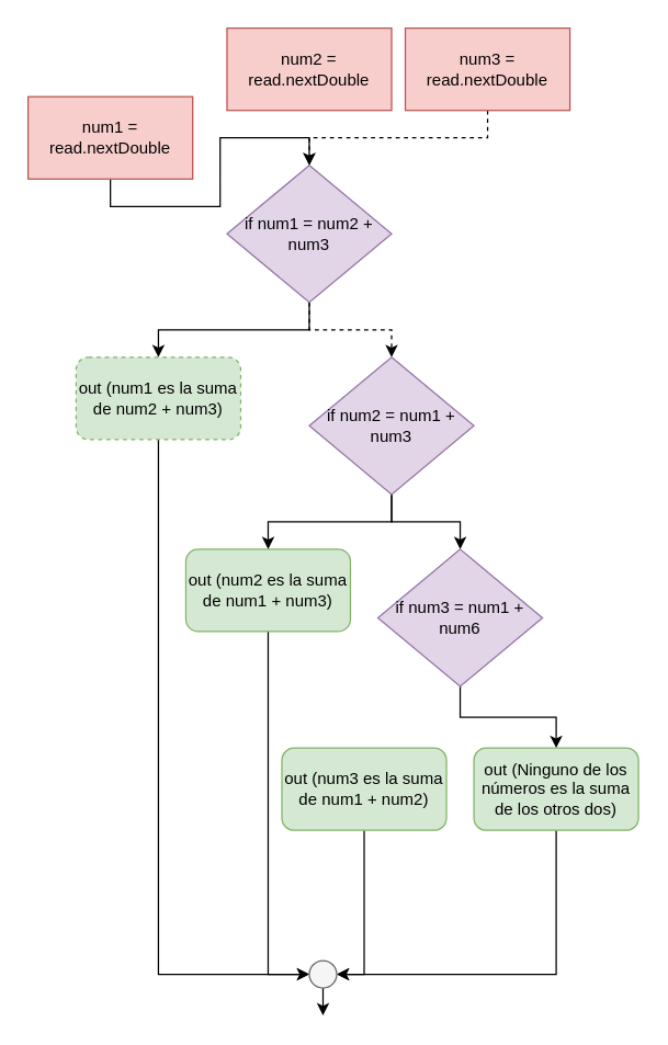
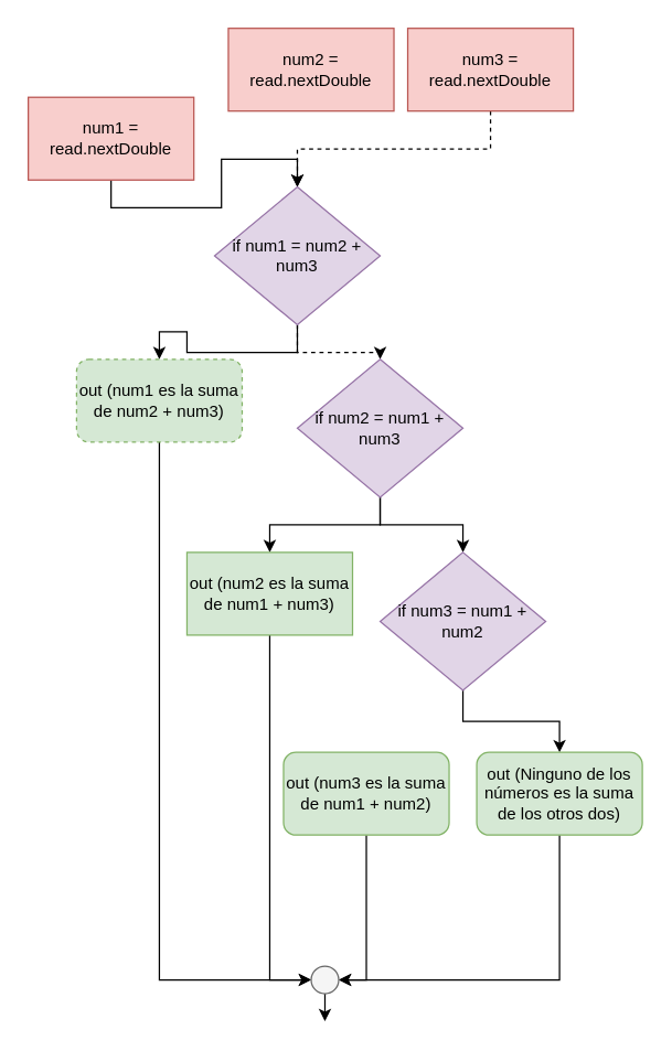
  <mxCell id="0" />
  <mxCell id="1" parent="0" />
  <mxCell id="2" style="edgeStyle=orthogonalEdgeStyle;rounded=0;orthogonalLoop=1;jettySize=auto;html=1;exitX=0.5;exitY=1;exitDx=0;exitDy=0;entryX=0.5;entryY=0;entryDx=0;entryDy=0;" edge="1" parent="1" source="3" target="9"><mxGeometry relative="1" as="geometry" /></mxCell>
  <mxCell id="3" value="num1 = read.nextDouble" style="rounded=0;whiteSpace=wrap;html=1;fillColor=#f8cecc;strokeColor=#b85450;" vertex="1" parent="1"><mxGeometry x="20" y="70" width="120" height="60" as="geometry" /></mxCell>
  <mxCell id="4" value="num2 = read.nextDouble" style="rounded=0;whiteSpace=wrap;html=1;fillColor=#f8cecc;strokeColor=#b85450;" vertex="1" parent="1"><mxGeometry x="165" y="20" width="120" height="60" as="geometry" /></mxCell>
  <mxCell id="5" style="edgeStyle=orthogonalEdgeStyle;rounded=0;orthogonalLoop=1;jettySize=auto;html=1;exitX=0.5;exitY=1;exitDx=0;exitDy=0;dashed=1;" edge="1" parent="1" source="6" target="9"><mxGeometry relative="1" as="geometry" /></mxCell>
  <mxCell id="6" value="num3 = read.nextDouble" style="rounded=0;whiteSpace=wrap;html=1;fillColor=#f8cecc;strokeColor=#b85450;" vertex="1" parent="1"><mxGeometry x="295" y="20" width="120" height="60" as="geometry" /></mxCell>
  <mxCell id="7" style="edgeStyle=orthogonalEdgeStyle;rounded=0;orthogonalLoop=1;jettySize=auto;html=1;exitX=0.5;exitY=1;exitDx=0;exitDy=0;entryX=0.5;entryY=0;entryDx=0;entryDy=0;" edge="1" parent="1" source="9" target="11"><mxGeometry relative="1" as="geometry" /></mxCell>
  <mxCell id="8" style="edgeStyle=orthogonalEdgeStyle;rounded=0;orthogonalLoop=1;jettySize=auto;html=1;exitX=0.5;exitY=1;exitDx=0;exitDy=0;entryX=0.5;entryY=0;entryDx=0;entryDy=0;dashed=1;" edge="1" parent="1" source="9" target="14"><mxGeometry relative="1" as="geometry" /></mxCell>
- <mxCell id="9" value="if num1 = num2 + num3" style="rhombus;whiteSpace=wrap;html=1;fillColor=#e1d5e7;strokeColor=#9673a6;" vertex="1" parent="1"><mxGeometry x="165" y="120" width="120" height="100" as="geometry" /></mxCell>
+ <mxCell id="9" value="if num1 = num2 + num3" style="rhombus;whiteSpace=wrap;html=1;fillColor=#e1d5e7;strokeColor=#9673a6;" vertex="1" parent="1"><mxGeometry x="155" y="135" width="120" height="100" as="geometry" /></mxCell>
  <mxCell id="10" style="edgeStyle=orthogonalEdgeStyle;rounded=0;orthogonalLoop=1;jettySize=auto;html=1;exitX=0.5;exitY=1;exitDx=0;exitDy=0;entryX=0;entryY=0.5;entryDx=0;entryDy=0;" edge="1" parent="1" source="11" target="24"><mxGeometry relative="1" as="geometry" /></mxCell>
  <mxCell id="11" value="out (num1 es la suma de num2 + num3)" style="rounded=1;whiteSpace=wrap;html=1;fillColor=#d5e8d4;strokeColor=#82b366;dashed=1;" vertex="1" parent="1"><mxGeometry x="55" y="260" width="120" height="60" as="geometry" /></mxCell>
  <mxCell id="12" style="edgeStyle=orthogonalEdgeStyle;rounded=0;orthogonalLoop=1;jettySize=auto;html=1;exitX=0.5;exitY=1;exitDx=0;exitDy=0;entryX=0.5;entryY=0;entryDx=0;entryDy=0;" edge="1" parent="1" source="14" target="16"><mxGeometry relative="1" as="geometry" /></mxCell>
  <mxCell id="13" style="edgeStyle=orthogonalEdgeStyle;rounded=0;orthogonalLoop=1;jettySize=auto;html=1;exitX=0.5;exitY=1;exitDx=0;exitDy=0;entryX=0.5;entryY=0;entryDx=0;entryDy=0;" edge="1" parent="1" source="14" target="18"><mxGeometry relative="1" as="geometry" /></mxCell>
- <mxCell id="14" value="if num2 = num1 + num3" style="rhombus;whiteSpace=wrap;html=1;fillColor=#e1d5e7;strokeColor=#9673a6;" vertex="1" parent="1"><mxGeometry x="225" y="260" width="120" height="100" as="geometry" /></mxCell>
+ <mxCell id="14" value="if num2 = num1 + num3" style="rhombus;whiteSpace=wrap;html=1;fillColor=#e1d5e7;strokeColor=#9673a6;" vertex="1" parent="1"><mxGeometry x="215" y="260" width="120" height="100" as="geometry" /></mxCell>
  <mxCell id="15" style="edgeStyle=orthogonalEdgeStyle;rounded=0;orthogonalLoop=1;jettySize=auto;html=1;exitX=0.5;exitY=1;exitDx=0;exitDy=0;entryX=0;entryY=0.5;entryDx=0;entryDy=0;" edge="1" parent="1" source="16" target="24"><mxGeometry relative="1" as="geometry" /></mxCell>
- <mxCell id="16" value="out (num2 es la suma de num1 + num3)" style="rounded=1;whiteSpace=wrap;html=1;fillColor=#d5e8d4;strokeColor=#82b366;" vertex="1" parent="1"><mxGeometry x="135" y="400" width="120" height="60" as="geometry" /></mxCell>
+ <mxCell id="16" value="out (num2 es la suma de num1 + num3)" style="whiteSpace=wrap;html=1;fillColor=#d5e8d4;strokeColor=#82b366;rounded=0;" vertex="1" parent="1"><mxGeometry x="135" y="400" width="120" height="60" as="geometry" /></mxCell>
  <mxCell id="17" style="edgeStyle=orthogonalEdgeStyle;rounded=0;orthogonalLoop=1;jettySize=auto;html=1;exitX=0.5;exitY=1;exitDx=0;exitDy=0;entryX=0.5;entryY=0;entryDx=0;entryDy=0;" edge="1" parent="1" source="18" target="22"><mxGeometry relative="1" as="geometry" /></mxCell>
- <mxCell id="18" value="if num3 = num1 + num6" style="rhombus;whiteSpace=wrap;html=1;fillColor=#e1d5e7;strokeColor=#9673a6;" vertex="1" parent="1"><mxGeometry x="275" y="400" width="120" height="100" as="geometry" /></mxCell>
+ <mxCell id="18" value="if num3 = num1 + num2" style="rhombus;whiteSpace=wrap;html=1;fillColor=#e1d5e7;strokeColor=#9673a6;" vertex="1" parent="1"><mxGeometry x="275" y="400" width="120" height="100" as="geometry" /></mxCell>
  <mxCell id="19" style="edgeStyle=orthogonalEdgeStyle;rounded=0;orthogonalLoop=1;jettySize=auto;html=1;exitX=0.5;exitY=1;exitDx=0;exitDy=0;entryX=1;entryY=0.5;entryDx=0;entryDy=0;" edge="1" parent="1" source="20" target="24"><mxGeometry relative="1" as="geometry" /></mxCell>
  <mxCell id="20" value="out (num3 es la suma de num1 + num2)" style="rounded=1;whiteSpace=wrap;html=1;fillColor=#d5e8d4;strokeColor=#82b366;" vertex="1" parent="1"><mxGeometry x="205" y="545" width="120" height="60" as="geometry" /></mxCell>
  <mxCell id="21" style="edgeStyle=orthogonalEdgeStyle;rounded=0;orthogonalLoop=1;jettySize=auto;html=1;exitX=0.5;exitY=1;exitDx=0;exitDy=0;entryX=1;entryY=0.5;entryDx=0;entryDy=0;" edge="1" parent="1" source="22" target="24"><mxGeometry relative="1" as="geometry" /></mxCell>
  <mxCell id="22" value="out (Ninguno de los números es la suma de los otros dos)" style="rounded=1;whiteSpace=wrap;html=1;fillColor=#d5e8d4;strokeColor=#82b366;" vertex="1" parent="1"><mxGeometry x="345" y="545" width="120" height="60" as="geometry" /></mxCell>
  <mxCell id="23" style="edgeStyle=orthogonalEdgeStyle;rounded=0;orthogonalLoop=1;jettySize=auto;html=1;exitX=0.5;exitY=1;exitDx=0;exitDy=0;" edge="1" parent="1" source="24"><mxGeometry relative="1" as="geometry"><mxPoint x="235" y="740" as="targetPoint" /></mxGeometry></mxCell>
  <mxCell id="24" value="" style="ellipse;whiteSpace=wrap;html=1;aspect=fixed;fillColor=#f5f5f5;fontColor=#333333;strokeColor=#666666;" vertex="1" parent="1"><mxGeometry x="225" y="700" width="20" height="20" as="geometry" /></mxCell>
